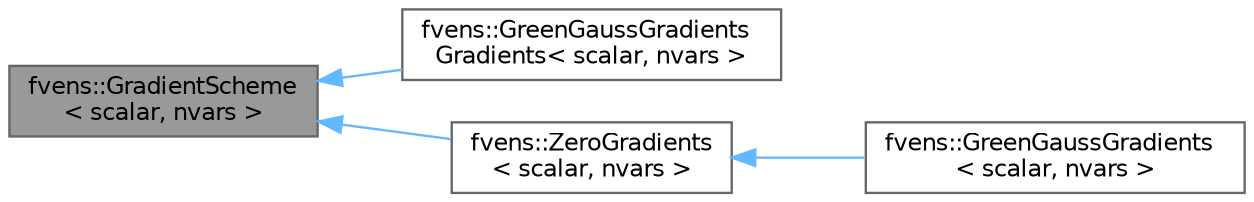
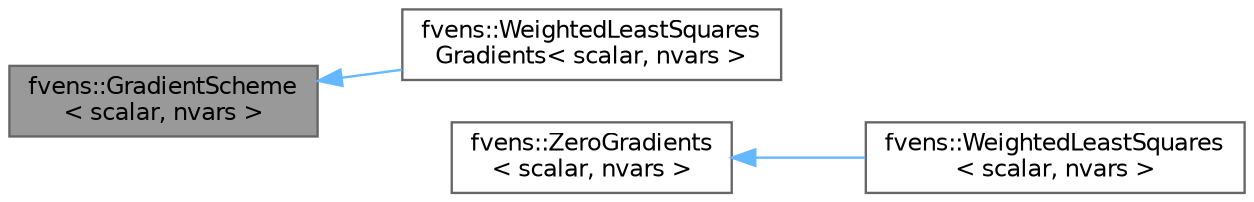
  digraph {
    rankdir=LR
    node [color=gray40 fillcolor=white fontname=Helvetica fontsize=10 shape=box style=filled]
    edge [color=steelblue1 dir=back fontname=Helvetica fontsize=10 labelfontname=Helvetica labelfontsize=10 style=solid]
    n1 [fillcolor=grey60 fontcolor=black height=0.2 label="fvens::GradientScheme\l\< scalar, nvars \>" width=0.4]
-   n2 [height=0.2 label="fvens::GreenGaussGradients\lGradients\< scalar, nvars \>" width=0.4]
+   n2 [height=0.2 label="fvens::WeightedLeastSquares\lGradients\< scalar, nvars \>" width=0.4]
    n3 [height=0.2 label="fvens::ZeroGradients\l\< scalar, nvars \>" width=0.4]
-   n4 [height=0.2 label="fvens::GreenGaussGradients\l\< scalar, nvars \>" width=0.4]
+   n4 [height=0.2 label="fvens::WeightedLeastSquares\l\< scalar, nvars \>" width=0.4]
    n1 -> n2
-   n1 -> n3
    n3 -> n4
  }
